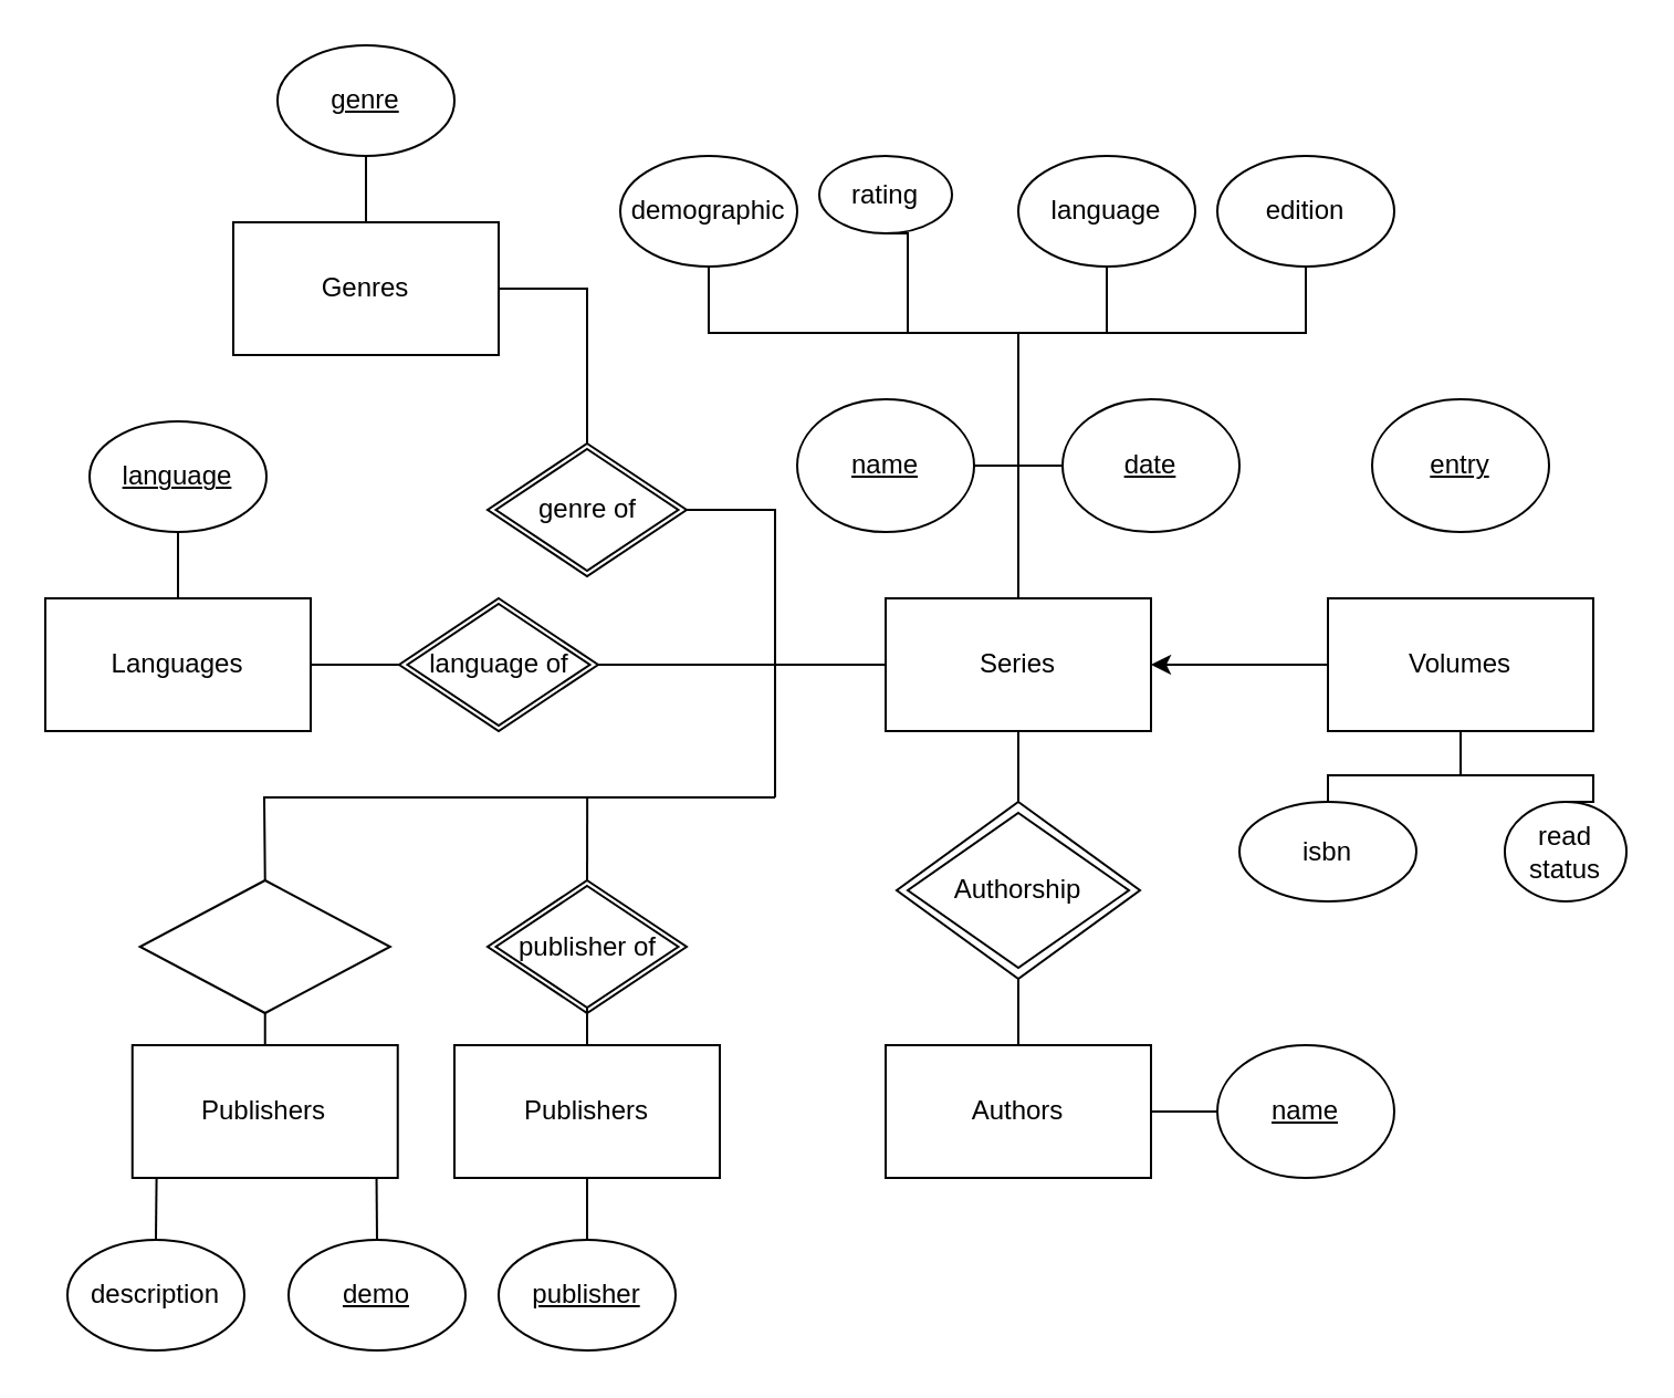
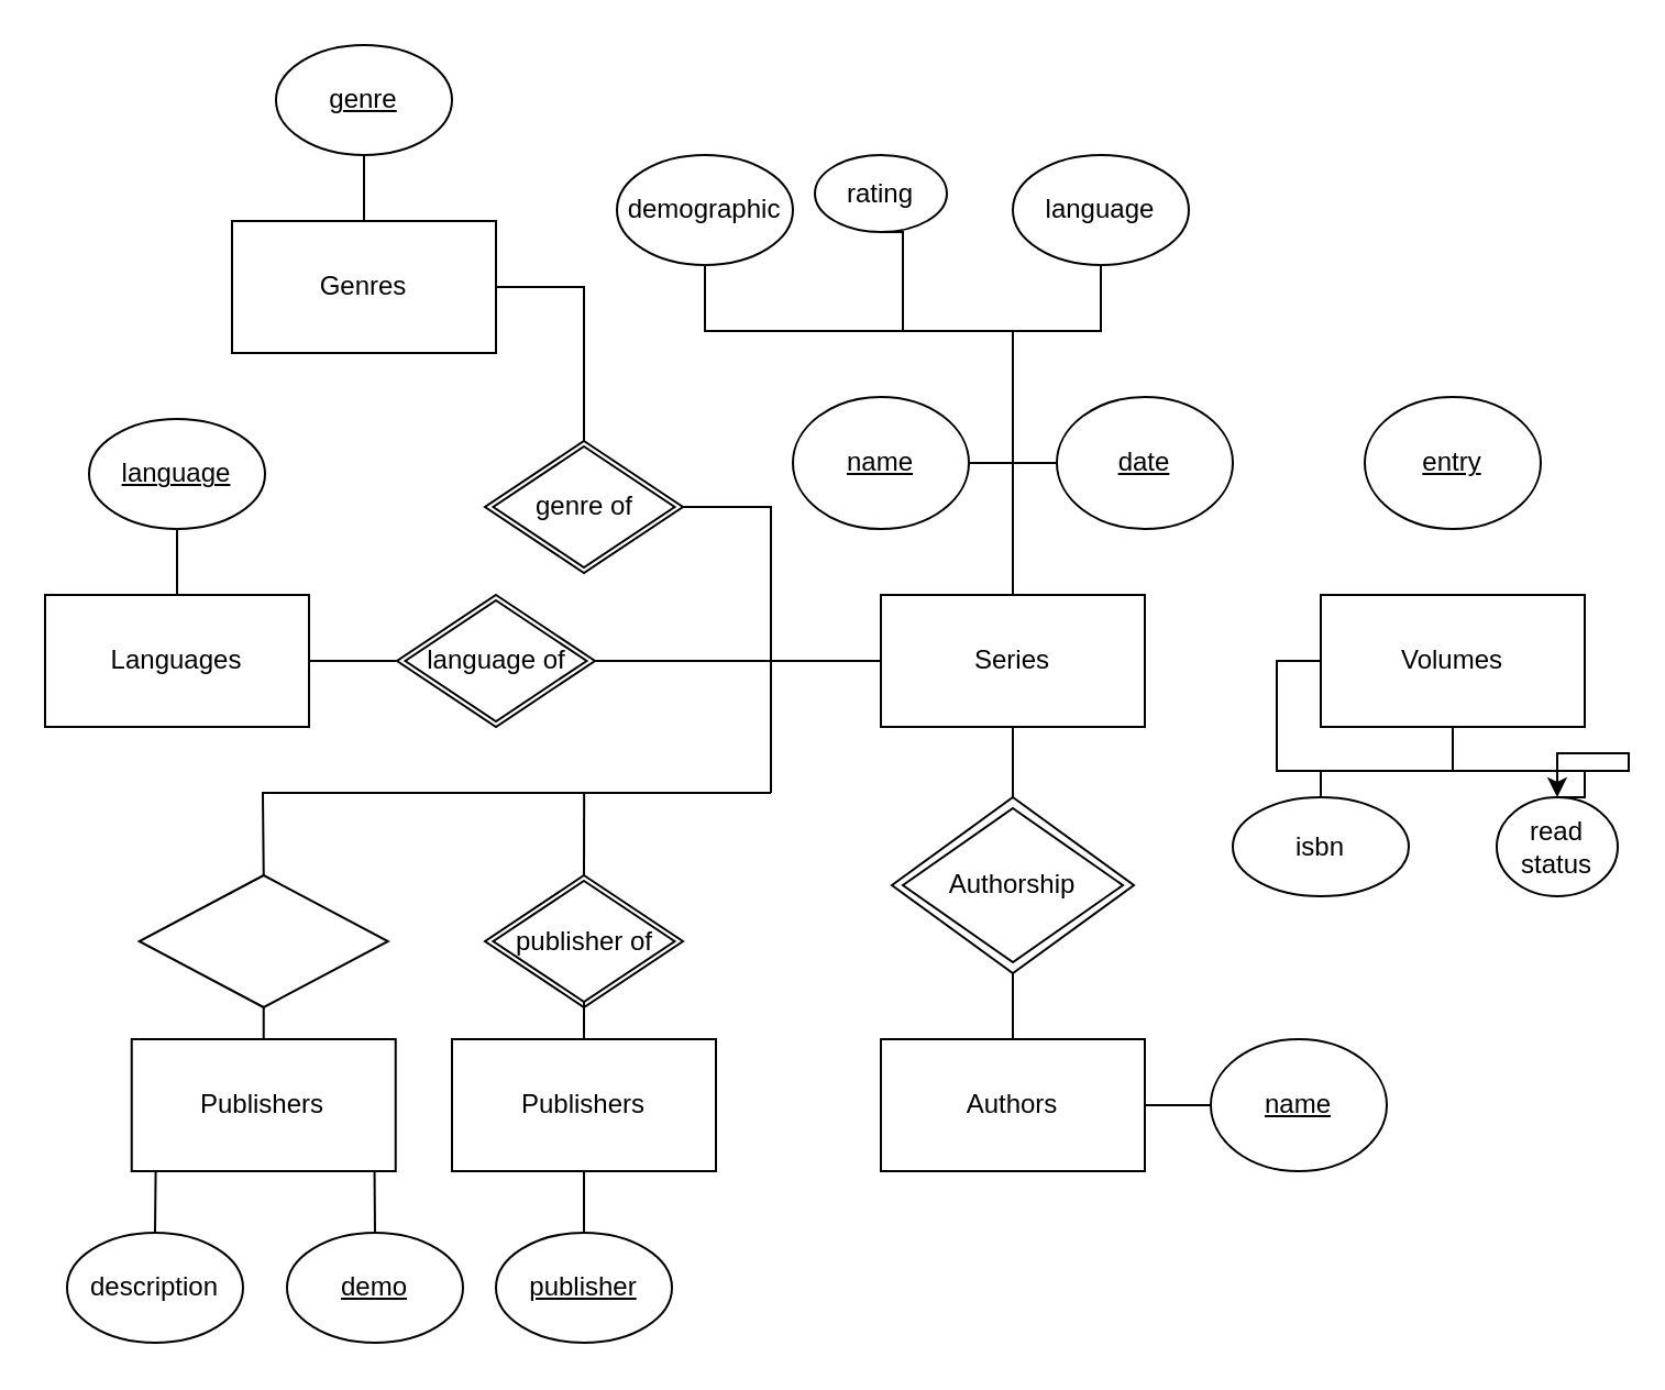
  <mxCell id="0" />
  <mxCell id="1" parent="0" />
  <mxCell id="2" value="" style="edgeStyle=orthogonalEdgeStyle;rounded=0;orthogonalLoop=1;jettySize=auto;html=1;endArrow=none;endFill=0;" parent="1" source="7" target="8" edge="1"><mxGeometry relative="1" as="geometry"><Array as="points"><mxPoint x="460" y="210" /></Array></mxGeometry></mxCell>
  <mxCell id="3" value="" style="edgeStyle=orthogonalEdgeStyle;rounded=0;orthogonalLoop=1;jettySize=auto;html=1;exitX=0.5;exitY=0;exitDx=0;exitDy=0;endArrow=none;endFill=0;" parent="1" source="7" target="9" edge="1"><mxGeometry relative="1" as="geometry"><Array as="points"><mxPoint x="460" y="210" /></Array></mxGeometry></mxCell>
- <mxCell id="4" style="edgeStyle=orthogonalEdgeStyle;rounded=0;orthogonalLoop=1;jettySize=auto;html=1;entryX=0.5;entryY=1;entryDx=0;entryDy=0;endArrow=none;endFill=0;" parent="1" source="7" target="11" edge="1"><mxGeometry relative="1" as="geometry"><Array as="points"><mxPoint x="460" y="150" /><mxPoint x="590" y="150" /></Array></mxGeometry></mxCell>
  <mxCell id="5" style="edgeStyle=orthogonalEdgeStyle;rounded=0;orthogonalLoop=1;jettySize=auto;html=1;entryX=0.5;entryY=0;entryDx=0;entryDy=0;endArrow=none;endFill=0;" parent="1" source="7" target="17" edge="1"><mxGeometry relative="1" as="geometry" /></mxCell>
  <mxCell id="6" style="edgeStyle=orthogonalEdgeStyle;rounded=0;orthogonalLoop=1;jettySize=auto;html=1;exitX=0.5;exitY=0;exitDx=0;exitDy=0;strokeColor=default;startArrow=none;startFill=0;endArrow=none;endFill=0;entryX=0.5;entryY=1;entryDx=0;entryDy=0;" parent="1" source="7" target="26" edge="1"><mxGeometry relative="1" as="geometry"><mxPoint x="420" y="130" as="targetPoint" /><Array as="points"><mxPoint x="460" y="150" /><mxPoint x="320" y="150" /></Array></mxGeometry></mxCell>
  <mxCell id="7" value="Series" style="rounded=0;whiteSpace=wrap;html=1;" parent="1" vertex="1"><mxGeometry x="400" y="270" width="120" height="60" as="geometry" /></mxCell>
  <mxCell id="8" value="name" style="ellipse;whiteSpace=wrap;html=1;rounded=0;fontStyle=4" parent="1" vertex="1"><mxGeometry x="360" y="180" width="80" height="60" as="geometry" /></mxCell>
  <mxCell id="9" value="date" style="ellipse;whiteSpace=wrap;html=1;rounded=0;fontStyle=4" parent="1" vertex="1"><mxGeometry x="480" y="180" width="80" height="60" as="geometry" /></mxCell>
  <mxCell id="10" value="language" style="ellipse;whiteSpace=wrap;html=1;" parent="1" vertex="1"><mxGeometry x="460" y="70" width="80" height="50" as="geometry" /></mxCell>
- <mxCell id="11" value="edition" style="ellipse;whiteSpace=wrap;html=1;" parent="1" vertex="1"><mxGeometry x="550" y="70" width="80" height="50" as="geometry" /></mxCell>
  <mxCell id="12" value="rating" style="ellipse;whiteSpace=wrap;html=1;" parent="1" vertex="1"><mxGeometry x="370" y="70" width="60" height="35" as="geometry" /></mxCell>
  <mxCell id="13" style="edgeStyle=orthogonalEdgeStyle;rounded=0;orthogonalLoop=1;jettySize=auto;html=1;entryX=0.5;entryY=1;entryDx=0;entryDy=0;endArrow=none;endFill=0;" parent="1" source="15" target="17" edge="1"><mxGeometry relative="1" as="geometry" /></mxCell>
  <mxCell id="14" style="edgeStyle=orthogonalEdgeStyle;rounded=0;orthogonalLoop=1;jettySize=auto;html=1;entryX=0;entryY=0.5;entryDx=0;entryDy=0;endArrow=none;endFill=0;" parent="1" source="15" target="16" edge="1"><mxGeometry relative="1" as="geometry" /></mxCell>
  <mxCell id="15" value="Authors" style="whiteSpace=wrap;html=1;" parent="1" vertex="1"><mxGeometry x="400" y="472" width="120" height="60" as="geometry" /></mxCell>
  <mxCell id="16" value="&lt;u&gt;name&lt;/u&gt;" style="ellipse;whiteSpace=wrap;html=1;" parent="1" vertex="1"><mxGeometry x="550" y="472" width="80" height="60" as="geometry" /></mxCell>
  <mxCell id="17" value="Authorship" style="rhombus;whiteSpace=wrap;html=1;perimeterSpacing=0;rounded=0;shadow=0;backgroundOutline=0;" parent="1" vertex="1"><mxGeometry x="405" y="362" width="110" height="80" as="geometry" /></mxCell>
  <mxCell id="18" style="edgeStyle=orthogonalEdgeStyle;rounded=0;orthogonalLoop=1;jettySize=auto;html=1;exitX=0.5;exitY=1;exitDx=0;exitDy=0;entryX=0.5;entryY=0;entryDx=0;entryDy=0;strokeColor=default;endArrow=none;endFill=0;" parent="1" source="20" target="22" edge="1"><mxGeometry relative="1" as="geometry" /></mxCell>
  <mxCell id="19" style="edgeStyle=orthogonalEdgeStyle;rounded=0;orthogonalLoop=1;jettySize=auto;html=1;entryX=0.5;entryY=0;entryDx=0;entryDy=0;strokeColor=default;startArrow=none;startFill=0;endArrow=none;endFill=0;" parent="1" target="25" edge="1"><mxGeometry relative="1" as="geometry"><mxPoint x="660" y="350" as="sourcePoint" /><Array as="points"><mxPoint x="720" y="350" /></Array></mxGeometry></mxCell>
  <mxCell id="20" value="Volumes" style="whiteSpace=wrap;html=1;" parent="1" vertex="1"><mxGeometry x="600" y="270" width="120" height="60" as="geometry" /></mxCell>
  <mxCell id="21" value="&lt;span&gt;entry&lt;/span&gt;" style="ellipse;whiteSpace=wrap;html=1;fontStyle=4" parent="1" vertex="1"><mxGeometry x="620" y="180" width="80" height="60" as="geometry" /></mxCell>
  <mxCell id="22" value="isbn" style="ellipse;whiteSpace=wrap;html=1;" parent="1" vertex="1"><mxGeometry x="560" y="362" width="80" height="45" as="geometry" /></mxCell>
- <mxCell id="23" style="edgeStyle=orthogonalEdgeStyle;rounded=0;orthogonalLoop=1;jettySize=auto;html=1;entryX=1;entryY=0.5;entryDx=0;entryDy=0;endArrow=classic;endFill=1;exitX=0;exitY=0.5;exitDx=0;exitDy=0;" parent="1" source="20" target="7" edge="1"><mxGeometry relative="1" as="geometry"><mxPoint x="580" y="300" as="sourcePoint" /></mxGeometry></mxCell>
+ <mxCell id="23" style="edgeStyle=orthogonalEdgeStyle;rounded=0;orthogonalLoop=1;jettySize=auto;html=1;endArrow=classic;endFill=1;exitX=0;exitY=0.5;exitDx=0;exitDy=0;" parent="1" source="20" target="25" edge="1"><mxGeometry relative="1" as="geometry"><mxPoint x="580" y="300" as="sourcePoint" /></mxGeometry></mxCell>
  <mxCell id="24" value="Authorship" style="rhombus;whiteSpace=wrap;html=1;perimeterSpacing=0;rounded=0;shadow=0;backgroundOutline=0;" parent="1" vertex="1"><mxGeometry x="410" y="367" width="100" height="70" as="geometry" /></mxCell>
  <mxCell id="25" value="read status" style="ellipse;whiteSpace=wrap;html=1;rounded=0;shadow=0;sketch=0;" parent="1" vertex="1"><mxGeometry x="680" y="362" width="55" height="45" as="geometry" /></mxCell>
  <mxCell id="26" value="demographic" style="ellipse;whiteSpace=wrap;html=1;rounded=0;shadow=0;sketch=0;" parent="1" vertex="1"><mxGeometry x="280" y="70" width="80" height="50" as="geometry" /></mxCell>
  <mxCell id="27" style="edgeStyle=orthogonalEdgeStyle;rounded=0;orthogonalLoop=1;jettySize=auto;html=1;exitX=0.5;exitY=0;exitDx=0;exitDy=0;strokeColor=default;startArrow=none;startFill=0;endArrow=none;endFill=0;entryX=0.5;entryY=1;entryDx=0;entryDy=0;" parent="1" source="7" target="12" edge="1"><mxGeometry relative="1" as="geometry"><mxPoint x="330" y="130" as="targetPoint" /><mxPoint x="470" y="280" as="sourcePoint" /><Array as="points"><mxPoint x="460" y="150" /><mxPoint x="410" y="150" /></Array></mxGeometry></mxCell>
  <mxCell id="28" style="edgeStyle=orthogonalEdgeStyle;rounded=0;orthogonalLoop=1;jettySize=auto;html=1;exitX=0.5;exitY=0;exitDx=0;exitDy=0;strokeColor=default;startArrow=none;startFill=0;endArrow=none;endFill=0;entryX=0.5;entryY=1;entryDx=0;entryDy=0;" parent="1" source="7" edge="1"><mxGeometry relative="1" as="geometry"><mxPoint x="500" y="120" as="targetPoint" /><mxPoint x="550" y="270" as="sourcePoint" /><Array as="points"><mxPoint x="460" y="150" /><mxPoint x="500" y="150" /></Array></mxGeometry></mxCell>
  <mxCell id="29" style="edgeStyle=orthogonalEdgeStyle;rounded=0;orthogonalLoop=1;jettySize=auto;html=1;entryX=0.5;entryY=1;entryDx=0;entryDy=0;strokeColor=default;startArrow=none;startFill=0;endArrow=none;endFill=0;" parent="1" source="30" target="31" edge="1"><mxGeometry relative="1" as="geometry" /></mxCell>
  <mxCell id="30" value="Genres" style="rounded=0;whiteSpace=wrap;html=1;shadow=0;sketch=0;" parent="1" vertex="1"><mxGeometry x="105" y="100" width="120" height="60" as="geometry" /></mxCell>
  <mxCell id="31" value="genre" style="ellipse;whiteSpace=wrap;html=1;rounded=0;shadow=0;sketch=0;fontStyle=4" parent="1" vertex="1"><mxGeometry x="125" y="20" width="80" height="50" as="geometry" /></mxCell>
  <mxCell id="32" style="edgeStyle=orthogonalEdgeStyle;rounded=0;orthogonalLoop=1;jettySize=auto;html=1;strokeColor=default;startArrow=none;startFill=0;endArrow=none;endFill=0;exitX=1;exitY=0.5;exitDx=0;exitDy=0;" parent="1" source="37" edge="1"><mxGeometry relative="1" as="geometry"><mxPoint x="390" y="320" as="sourcePoint" /><mxPoint x="400" y="300" as="targetPoint" /><Array as="points"><mxPoint x="350" y="300" /><mxPoint x="350" y="300" /></Array></mxGeometry></mxCell>
  <mxCell id="33" style="edgeStyle=none;html=1;exitX=1;exitY=0.5;exitDx=0;exitDy=0;endArrow=none;endFill=0;rounded=0;" edge="1" parent="1" source="35"><mxGeometry relative="1" as="geometry"><mxPoint x="350" y="360" as="targetPoint" /><Array as="points"><mxPoint x="350" y="230" /></Array></mxGeometry></mxCell>
  <mxCell id="34" style="edgeStyle=none;rounded=0;html=1;exitX=0.5;exitY=0;exitDx=0;exitDy=0;endArrow=none;endFill=0;entryX=1;entryY=0.5;entryDx=0;entryDy=0;" edge="1" parent="1" source="35" target="30"><mxGeometry relative="1" as="geometry"><mxPoint x="265" y="130" as="targetPoint" /><Array as="points"><mxPoint x="265" y="130" /></Array></mxGeometry></mxCell>
  <mxCell id="35" value="genre of" style="rhombus;whiteSpace=wrap;html=1;rounded=0;shadow=0;sketch=0;" parent="1" vertex="1"><mxGeometry x="220" y="200" width="90" height="60" as="geometry" /></mxCell>
  <mxCell id="36" value="genre of" style="rhombus;whiteSpace=wrap;html=1;rounded=0;shadow=0;sketch=0;" parent="1" vertex="1"><mxGeometry x="223.75" y="202.5" width="82.5" height="55" as="geometry" /></mxCell>
  <mxCell id="37" value="genre of" style="rhombus;whiteSpace=wrap;html=1;rounded=0;shadow=0;sketch=0;" vertex="1" parent="1"><mxGeometry x="180" y="270" width="90" height="60" as="geometry" /></mxCell>
  <mxCell id="38" value="language of" style="rhombus;whiteSpace=wrap;html=1;rounded=0;shadow=0;sketch=0;" vertex="1" parent="1"><mxGeometry x="183.75" y="272.5" width="82.5" height="55" as="geometry" /></mxCell>
  <mxCell id="39" style="edgeStyle=none;rounded=0;html=1;exitX=0.5;exitY=1;exitDx=0;exitDy=0;entryX=0.5;entryY=0;entryDx=0;entryDy=0;endArrow=none;endFill=0;startArrow=none;" edge="1" parent="1" source="48" target="45"><mxGeometry relative="1" as="geometry" /></mxCell>
  <mxCell id="40" style="edgeStyle=none;rounded=0;html=1;exitX=0.5;exitY=0;exitDx=0;exitDy=0;endArrow=none;endFill=0;" edge="1" parent="1" source="41"><mxGeometry relative="1" as="geometry"><mxPoint x="265.069" y="360" as="targetPoint" /></mxGeometry></mxCell>
  <mxCell id="41" value="" style="rhombus;whiteSpace=wrap;html=1;rounded=0;shadow=0;sketch=0;" vertex="1" parent="1"><mxGeometry x="220" y="397.5" width="90" height="60" as="geometry" /></mxCell>
  <mxCell id="42" style="edgeStyle=none;rounded=0;html=1;exitX=1;exitY=0.5;exitDx=0;exitDy=0;entryX=0;entryY=0.5;entryDx=0;entryDy=0;endArrow=none;endFill=0;" edge="1" parent="1" source="44" target="37"><mxGeometry relative="1" as="geometry" /></mxCell>
  <mxCell id="43" style="edgeStyle=none;rounded=0;html=1;exitX=0.5;exitY=0;exitDx=0;exitDy=0;entryX=0.5;entryY=1;entryDx=0;entryDy=0;endArrow=none;endFill=0;" edge="1" parent="1" source="44" target="46"><mxGeometry relative="1" as="geometry" /></mxCell>
  <mxCell id="44" value="Languages" style="rounded=0;whiteSpace=wrap;html=1;shadow=0;sketch=0;" vertex="1" parent="1"><mxGeometry x="20" y="270" width="120" height="60" as="geometry" /></mxCell>
  <mxCell id="45" value="Publishers" style="whiteSpace=wrap;html=1;" vertex="1" parent="1"><mxGeometry x="205" y="472" width="120" height="60" as="geometry" /></mxCell>
  <mxCell id="46" value="language" style="ellipse;whiteSpace=wrap;html=1;rounded=0;shadow=0;sketch=0;fontStyle=4" vertex="1" parent="1"><mxGeometry x="40" y="190" width="80" height="50" as="geometry" /></mxCell>
  <mxCell id="47" value="" style="edgeStyle=none;rounded=0;html=1;exitX=0.5;exitY=1;exitDx=0;exitDy=0;entryX=0.5;entryY=0;entryDx=0;entryDy=0;endArrow=none;endFill=0;" edge="1" parent="1" source="41" target="48"><mxGeometry relative="1" as="geometry"><mxPoint x="265" y="422" as="sourcePoint" /><mxPoint x="265" y="472" as="targetPoint" /></mxGeometry></mxCell>
  <mxCell id="48" value="publisher of" style="rhombus;whiteSpace=wrap;html=1;rounded=0;shadow=0;sketch=0;" vertex="1" parent="1"><mxGeometry x="223.75" y="400" width="82.5" height="55" as="geometry" /></mxCell>
  <mxCell id="49" style="edgeStyle=none;rounded=0;html=1;entryX=0.5;entryY=0;entryDx=0;entryDy=0;endArrow=none;endFill=0;startArrow=none;exitX=0.5;exitY=1;exitDx=0;exitDy=0;" edge="1" parent="1" source="50" target="51"><mxGeometry relative="1" as="geometry"><mxPoint x="140" y="460" as="sourcePoint" /></mxGeometry></mxCell>
  <mxCell id="50" value="" style="rhombus;whiteSpace=wrap;html=1;rounded=0;shadow=0;sketch=0;" vertex="1" parent="1"><mxGeometry x="62.81" y="397.5" width="113.12" height="60" as="geometry" /></mxCell>
  <mxCell id="51" value="Publishers" style="whiteSpace=wrap;html=1;" vertex="1" parent="1"><mxGeometry x="59.37" y="472" width="120" height="60" as="geometry" /></mxCell>
  <mxCell id="52" style="edgeStyle=none;rounded=0;html=1;endArrow=none;endFill=0;exitX=0.5;exitY=0;exitDx=0;exitDy=0;" edge="1" parent="1" source="50"><mxGeometry relative="1" as="geometry"><mxPoint x="350" y="360" as="targetPoint" /><mxPoint x="140" y="390" as="sourcePoint" /><Array as="points"><mxPoint x="119" y="360" /></Array></mxGeometry></mxCell>
  <mxCell id="53" style="edgeStyle=none;rounded=0;html=1;exitX=0.5;exitY=0;exitDx=0;exitDy=0;entryX=0.5;entryY=1;entryDx=0;entryDy=0;endArrow=none;endFill=0;" edge="1" parent="1" source="54" target="45"><mxGeometry relative="1" as="geometry" /></mxCell>
  <mxCell id="54" value="publisher" style="ellipse;whiteSpace=wrap;html=1;rounded=0;shadow=0;sketch=0;fontStyle=4" vertex="1" parent="1"><mxGeometry x="225" y="560" width="80" height="50" as="geometry" /></mxCell>
  <mxCell id="55" style="edgeStyle=none;rounded=0;html=1;exitX=0.5;exitY=0;exitDx=0;exitDy=0;entryX=0.92;entryY=0.999;entryDx=0;entryDy=0;entryPerimeter=0;endArrow=none;endFill=0;" edge="1" parent="1" source="56" target="51"><mxGeometry relative="1" as="geometry" /></mxCell>
  <mxCell id="56" value="demo" style="ellipse;whiteSpace=wrap;html=1;rounded=0;shadow=0;sketch=0;fontStyle=4" vertex="1" parent="1"><mxGeometry x="130" y="560" width="80" height="50" as="geometry" /></mxCell>
  <mxCell id="57" style="edgeStyle=none;rounded=0;html=1;exitX=0.5;exitY=0;exitDx=0;exitDy=0;entryX=0.091;entryY=0.998;entryDx=0;entryDy=0;entryPerimeter=0;endArrow=none;endFill=0;" edge="1" parent="1" source="58" target="51"><mxGeometry relative="1" as="geometry" /></mxCell>
  <mxCell id="58" value="description" style="ellipse;whiteSpace=wrap;html=1;" vertex="1" parent="1"><mxGeometry x="30" y="560" width="80" height="50" as="geometry" /></mxCell>
